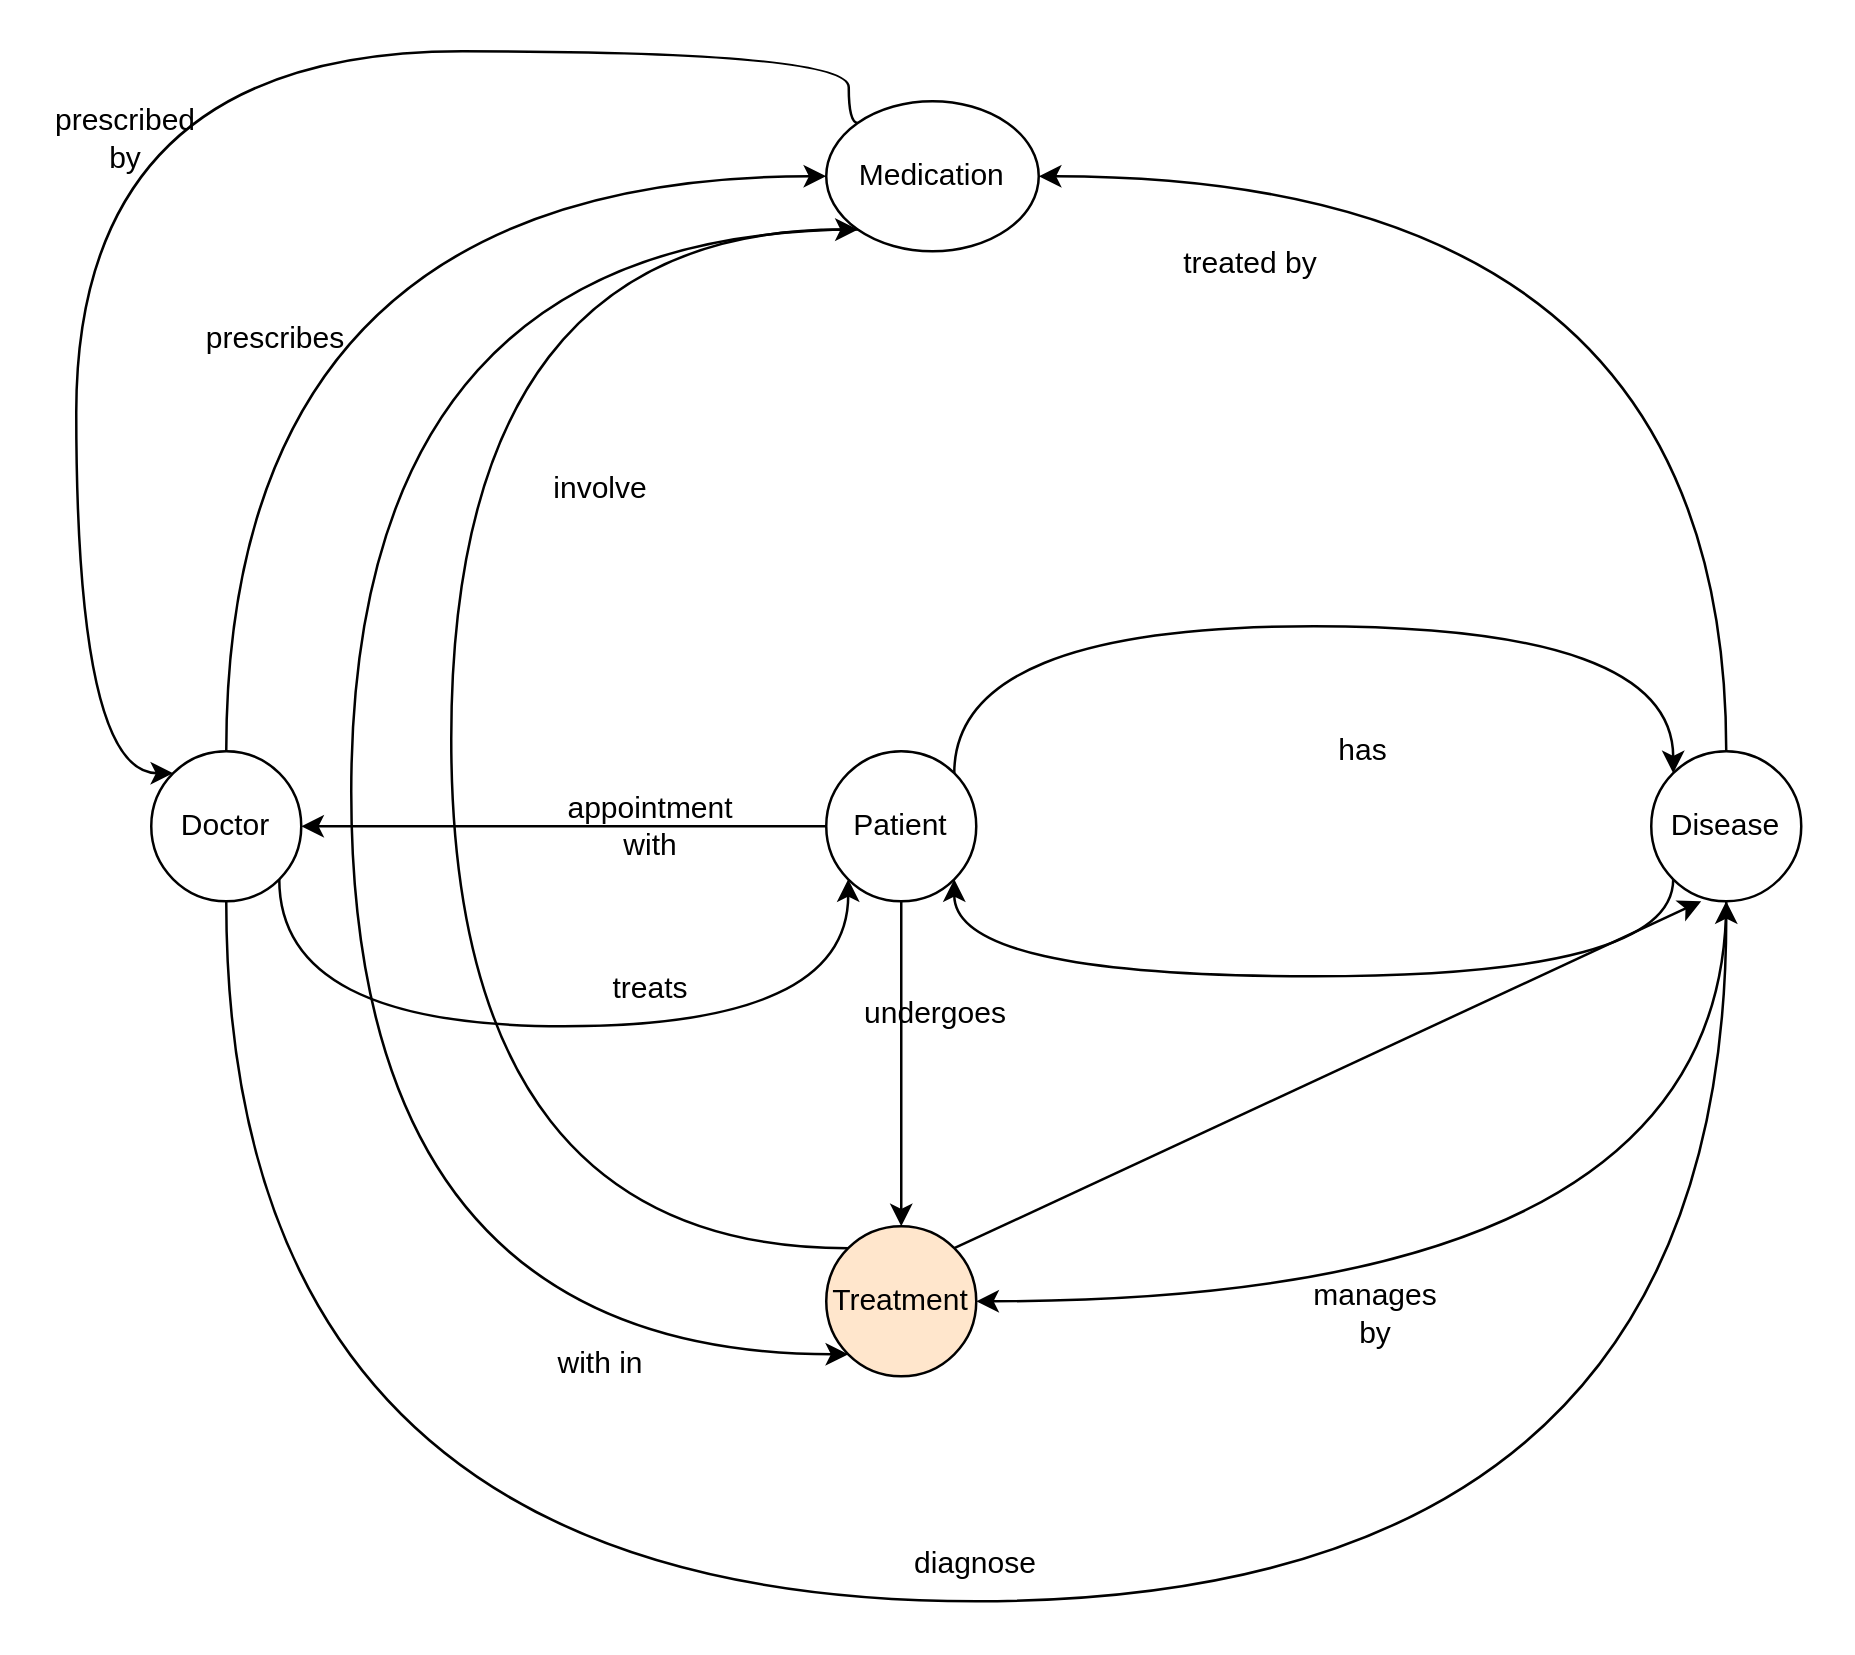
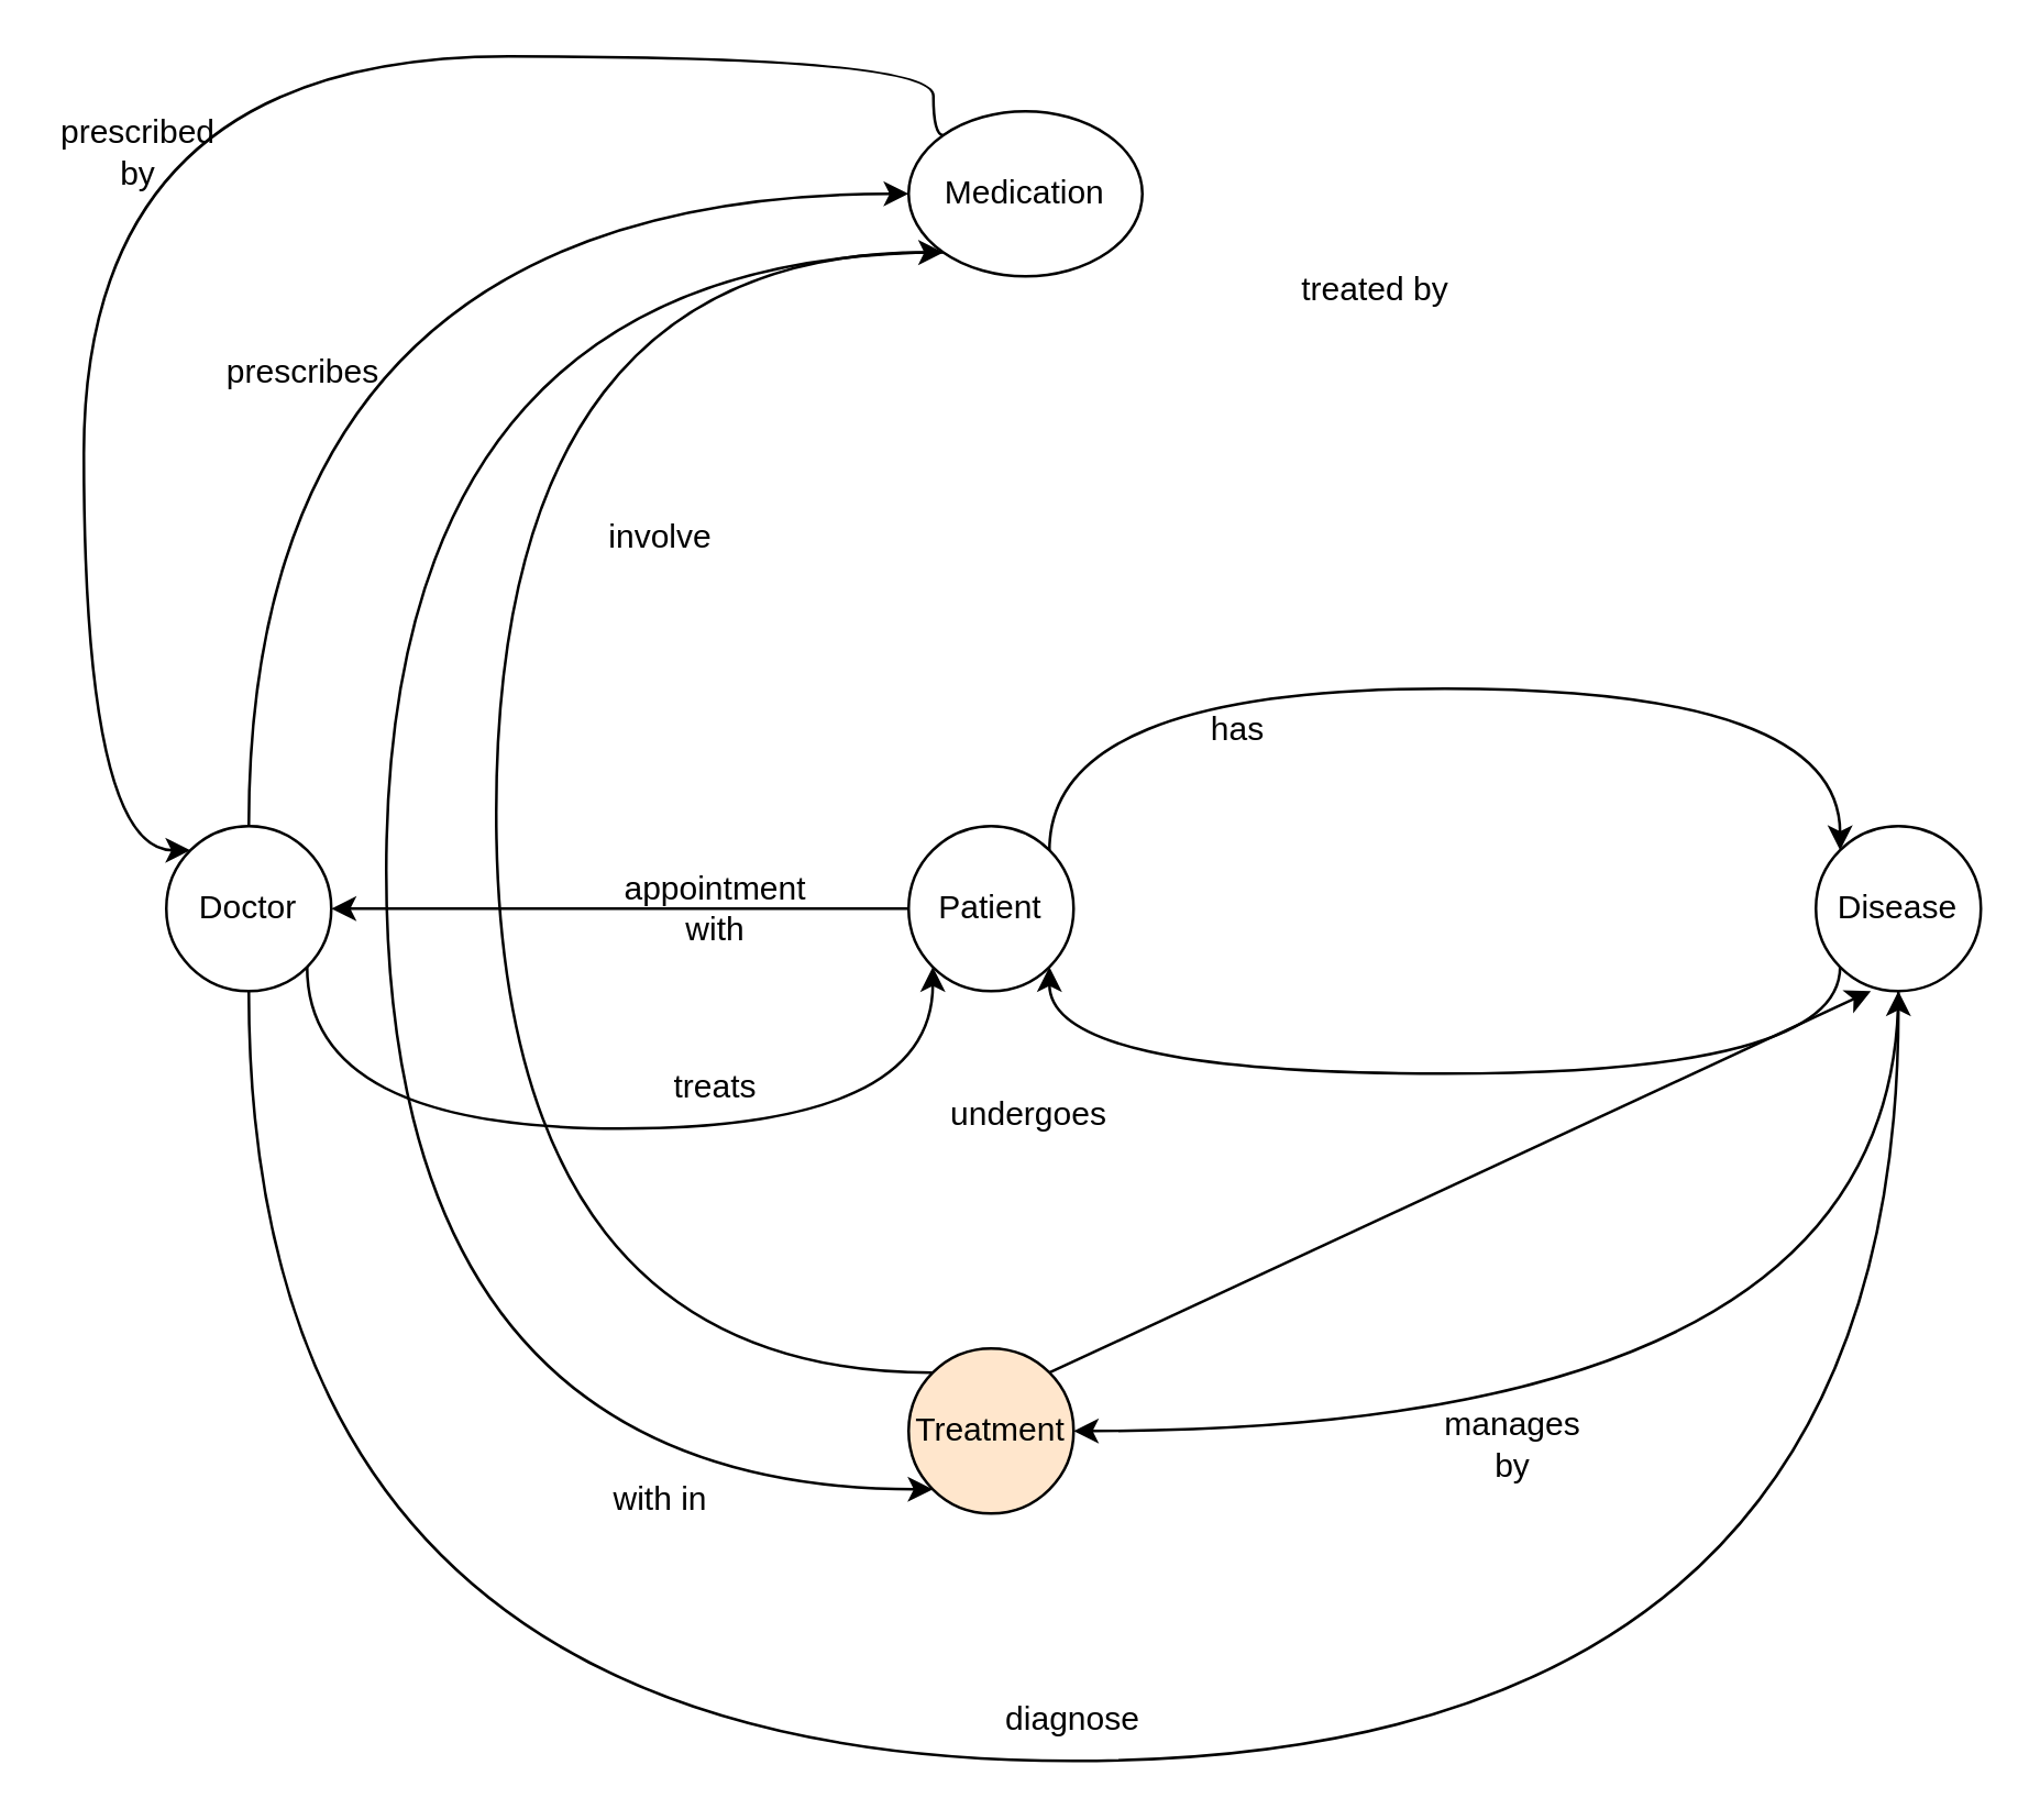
  <mxCell id="0" />
  <mxCell id="1" parent="0" />
- <mxCell id="2" style="edgeStyle=orthogonalEdgeStyle;rounded=0;orthogonalLoop=1;jettySize=auto;html=1;exitX=0.5;exitY=1;exitDx=0;exitDy=0;entryX=0.5;entryY=0;entryDx=0;entryDy=0;" edge="1" parent="1" source="5" target="12"><mxGeometry relative="1" as="geometry" /></mxCell>
  <mxCell id="3" style="edgeStyle=orthogonalEdgeStyle;rounded=0;orthogonalLoop=1;jettySize=auto;html=1;exitX=0;exitY=0.5;exitDx=0;exitDy=0;entryX=1;entryY=0.5;entryDx=0;entryDy=0;" edge="1" parent="1" source="5" target="17"><mxGeometry relative="1" as="geometry" /></mxCell>
  <mxCell id="4" style="edgeStyle=orthogonalEdgeStyle;rounded=0;orthogonalLoop=1;jettySize=auto;html=1;exitX=1;exitY=0;exitDx=0;exitDy=0;entryX=0;entryY=0;entryDx=0;entryDy=0;curved=1;" edge="1" parent="1" source="5" target="9"><mxGeometry relative="1" as="geometry"><Array as="points"><mxPoint x="381" y="250" /><mxPoint x="669" y="250" /></Array></mxGeometry></mxCell>
  <mxCell id="5" value="Patient" style="ellipse;whiteSpace=wrap;html=1;aspect=fixed;" vertex="1" parent="1"><mxGeometry x="330" y="300" width="60" height="60" as="geometry" /></mxCell>
  <mxCell id="6" style="edgeStyle=orthogonalEdgeStyle;rounded=0;orthogonalLoop=1;jettySize=auto;html=1;exitX=0;exitY=1;exitDx=0;exitDy=0;entryX=1;entryY=1;entryDx=0;entryDy=0;curved=1;" edge="1" parent="1" source="9" target="5"><mxGeometry relative="1" as="geometry"><Array as="points"><mxPoint x="669" y="390" /><mxPoint x="381" y="390" /></Array></mxGeometry></mxCell>
- <mxCell id="7" style="edgeStyle=orthogonalEdgeStyle;rounded=0;orthogonalLoop=1;jettySize=auto;html=1;exitX=0.5;exitY=0;exitDx=0;exitDy=0;entryX=1;entryY=0.5;entryDx=0;entryDy=0;curved=1;" edge="1" parent="1" source="9" target="21"><mxGeometry relative="1" as="geometry" /></mxCell>
  <mxCell id="8" style="edgeStyle=orthogonalEdgeStyle;rounded=0;orthogonalLoop=1;jettySize=auto;html=1;exitX=0.5;exitY=1;exitDx=0;exitDy=0;entryX=1;entryY=0.5;entryDx=0;entryDy=0;curved=1;" edge="1" parent="1" source="9" target="12"><mxGeometry relative="1" as="geometry" /></mxCell>
  <mxCell id="9" value="Disease" style="ellipse;whiteSpace=wrap;html=1;aspect=fixed;" vertex="1" parent="1"><mxGeometry x="660" y="300" width="60" height="60" as="geometry" /></mxCell>
- <mxCell id="10" value="has" style="text;html=1;align=center;verticalAlign=middle;whiteSpace=wrap;rounded=0;" vertex="1" parent="1"><mxGeometry x="515" y="285" width="60" height="30" as="geometry" /></mxCell>
+ <mxCell id="10" value="has" style="text;html=1;align=center;verticalAlign=middle;whiteSpace=wrap;rounded=0;" vertex="1" parent="1"><mxGeometry x="420" y="250" width="60" height="30" as="geometry" /></mxCell>
  <mxCell id="11" style="edgeStyle=orthogonalEdgeStyle;rounded=0;orthogonalLoop=1;jettySize=auto;html=1;exitX=0;exitY=0;exitDx=0;exitDy=0;entryX=0;entryY=1;entryDx=0;entryDy=0;curved=1;" edge="1" parent="1" source="12" target="21"><mxGeometry relative="1" as="geometry"><Array as="points"><mxPoint x="180" y="499" /><mxPoint x="180" y="91" /></Array></mxGeometry></mxCell>
  <mxCell id="12" value="Treatment" style="ellipse;whiteSpace=wrap;html=1;aspect=fixed;fillColor=#ffe6cc;" vertex="1" parent="1"><mxGeometry x="330" y="490" width="60" height="60" as="geometry" /></mxCell>
  <mxCell id="13" value="undergoes" style="text;html=1;align=center;verticalAlign=middle;whiteSpace=wrap;rounded=0;" vertex="1" parent="1"><mxGeometry x="344" y="390" width="60" height="30" as="geometry" /></mxCell>
  <mxCell id="14" style="edgeStyle=orthogonalEdgeStyle;rounded=0;orthogonalLoop=1;jettySize=auto;html=1;exitX=1;exitY=1;exitDx=0;exitDy=0;entryX=0;entryY=1;entryDx=0;entryDy=0;curved=1;" edge="1" parent="1" source="17" target="5"><mxGeometry relative="1" as="geometry"><Array as="points"><mxPoint x="111" y="410" /><mxPoint x="339" y="410" /></Array></mxGeometry></mxCell>
  <mxCell id="15" style="edgeStyle=orthogonalEdgeStyle;rounded=0;orthogonalLoop=1;jettySize=auto;html=1;exitX=0.5;exitY=1;exitDx=0;exitDy=0;entryX=0.5;entryY=1;entryDx=0;entryDy=0;curved=1;" edge="1" parent="1" source="17" target="9"><mxGeometry relative="1" as="geometry"><Array as="points"><mxPoint x="90" y="640" /><mxPoint x="690" y="640" /></Array></mxGeometry></mxCell>
  <mxCell id="16" style="edgeStyle=orthogonalEdgeStyle;rounded=0;orthogonalLoop=1;jettySize=auto;html=1;exitX=0.5;exitY=0;exitDx=0;exitDy=0;entryX=0;entryY=0.5;entryDx=0;entryDy=0;curved=1;" edge="1" parent="1" source="17" target="21"><mxGeometry relative="1" as="geometry" /></mxCell>
  <mxCell id="17" value="Doctor" style="ellipse;whiteSpace=wrap;html=1;aspect=fixed;" vertex="1" parent="1"><mxGeometry x="60" y="300" width="60" height="60" as="geometry" /></mxCell>
  <mxCell id="18" value="appointment with" style="text;html=1;align=center;verticalAlign=middle;whiteSpace=wrap;rounded=0;" vertex="1" parent="1"><mxGeometry x="230" y="315" width="60" height="30" as="geometry" /></mxCell>
  <mxCell id="19" style="edgeStyle=orthogonalEdgeStyle;rounded=0;orthogonalLoop=1;jettySize=auto;html=1;exitX=0;exitY=0;exitDx=0;exitDy=0;entryX=0;entryY=0;entryDx=0;entryDy=0;curved=1;" edge="1" parent="1" source="21" target="17"><mxGeometry relative="1" as="geometry"><Array as="points"><mxPoint x="339" y="20" /><mxPoint x="30" y="20" /><mxPoint x="30" y="309" /></Array></mxGeometry></mxCell>
  <mxCell id="20" style="edgeStyle=orthogonalEdgeStyle;rounded=0;orthogonalLoop=1;jettySize=auto;html=1;exitX=0;exitY=1;exitDx=0;exitDy=0;entryX=0;entryY=1;entryDx=0;entryDy=0;curved=1;" edge="1" parent="1" source="21" target="12"><mxGeometry relative="1" as="geometry"><Array as="points"><mxPoint x="140" y="91" /><mxPoint x="140" y="541" /></Array></mxGeometry></mxCell>
  <mxCell id="21" value="Medication" style="ellipse;whiteSpace=wrap;html=1;aspect=fixed;" vertex="1" parent="1"><mxGeometry x="330" y="40" width="85" height="60" as="geometry" /></mxCell>
  <mxCell id="22" value="treats" style="text;html=1;align=center;verticalAlign=middle;whiteSpace=wrap;rounded=0;" vertex="1" parent="1"><mxGeometry x="230" y="380" width="60" height="30" as="geometry" /></mxCell>
  <mxCell id="23" value="diagnose" style="text;html=1;align=center;verticalAlign=middle;whiteSpace=wrap;rounded=0;" vertex="1" parent="1"><mxGeometry x="360" y="610" width="60" height="30" as="geometry" /></mxCell>
  <mxCell id="24" value="prescribes" style="text;html=1;align=center;verticalAlign=middle;whiteSpace=wrap;rounded=0;" vertex="1" parent="1"><mxGeometry x="80" y="120" width="60" height="30" as="geometry" /></mxCell>
  <mxCell id="25" value="treated by" style="text;html=1;align=center;verticalAlign=middle;whiteSpace=wrap;rounded=0;" vertex="1" parent="1"><mxGeometry x="470" y="90" width="60" height="30" as="geometry" /></mxCell>
  <mxCell id="26" value="manages by" style="text;html=1;align=center;verticalAlign=middle;whiteSpace=wrap;rounded=0;" vertex="1" parent="1"><mxGeometry x="520" y="510" width="60" height="30" as="geometry" /></mxCell>
  <mxCell id="27" style="rounded=0;orthogonalLoop=1;jettySize=auto;html=1;exitX=1;exitY=0;exitDx=0;exitDy=0;entryX=0.333;entryY=1;entryDx=0;entryDy=0;entryPerimeter=0;" edge="1" parent="1" source="12" target="9"><mxGeometry relative="1" as="geometry" /></mxCell>
  <mxCell id="28" value="involve" style="text;html=1;align=center;verticalAlign=middle;whiteSpace=wrap;rounded=0;" vertex="1" parent="1"><mxGeometry x="210" y="180" width="60" height="30" as="geometry" /></mxCell>
  <mxCell id="29" value="prescribed by" style="text;html=1;align=center;verticalAlign=middle;whiteSpace=wrap;rounded=0;" vertex="1" parent="1"><mxGeometry x="20" y="40" width="60" height="30" as="geometry" /></mxCell>
  <mxCell id="30" value="with in" style="text;html=1;align=center;verticalAlign=middle;whiteSpace=wrap;rounded=0;" vertex="1" parent="1"><mxGeometry x="210" y="530" width="60" height="30" as="geometry" /></mxCell>
